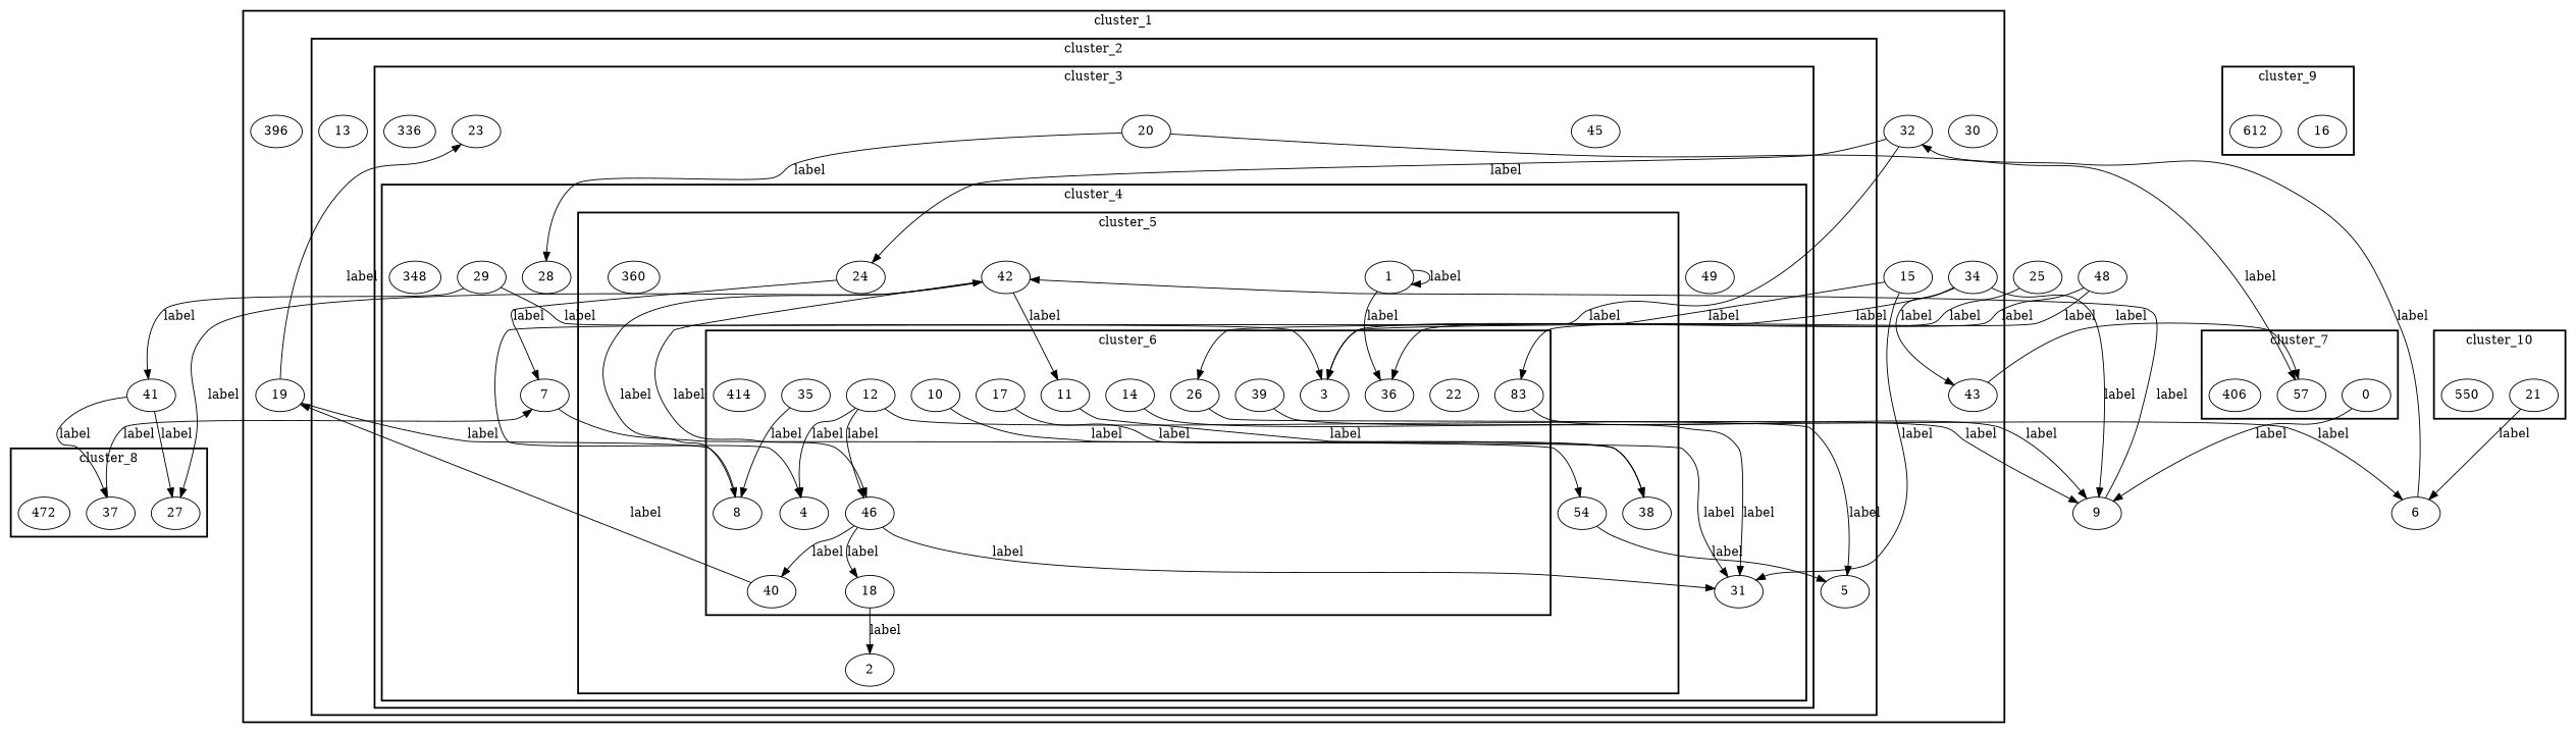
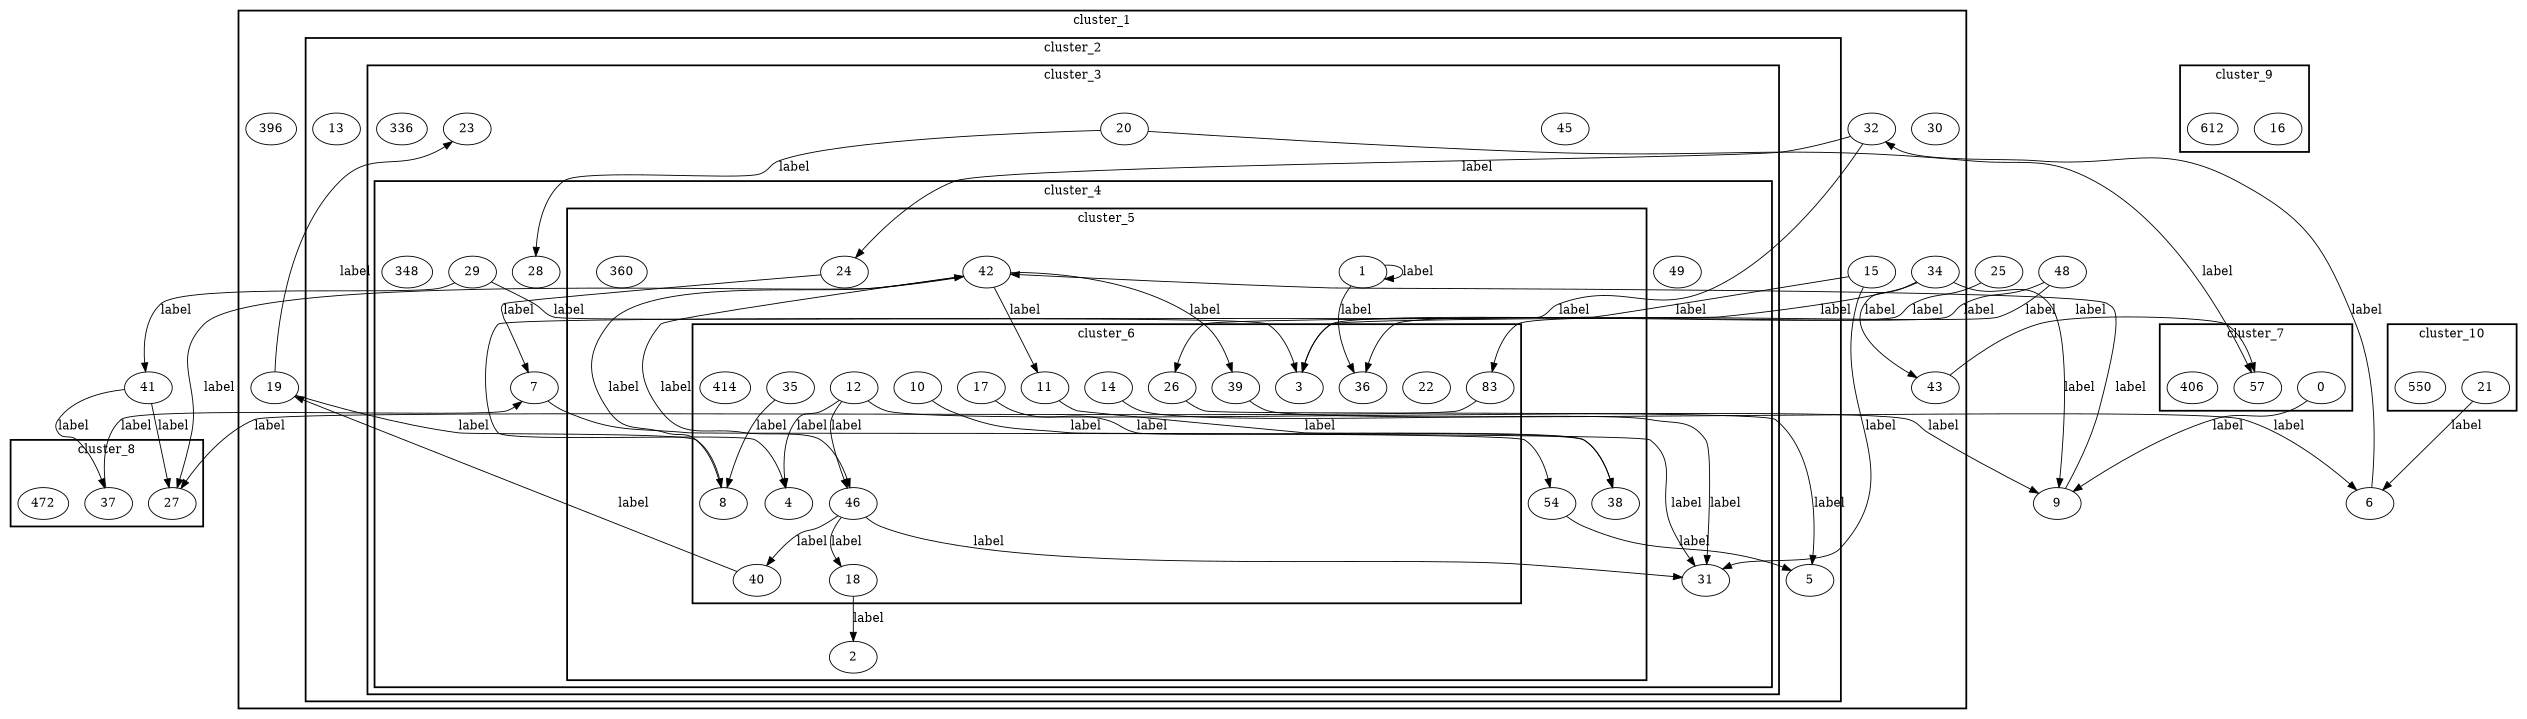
  digraph {
    splines=spline
    17
    22
    3
    39
    46
    26
    40
    10
    8
    35
    n11 [label=83]
    11
    36
    18
    12
    4
    14
    414
    1
    24
    2
    n22 [label=54]
    38
    42
    360
    49
    7
    28
    29
    31
    348
    45
    23
    20
    336
    5
    13
    30
    15
    19
    32
    34
    43
    396
    0
    n46 [label=57]
    406
    37
    27
    472
    16
    612
    21
    550
    6
    9
    41
    48
    25
    subgraph cluster_1 {
      label=cluster_1
      style=bold
      30
      15
      19
      32
      34
      43
      396
      subgraph cluster_2 {
        label=cluster_2
        style=bold
        5
        13
        subgraph cluster_3 {
          label=cluster_3
          style=bold
          45
          23
          20
          336
          subgraph cluster_4 {
            label=cluster_4
            style=bold
            49
            7
            28
            29
            31
            348
            subgraph cluster_5 {
              label=cluster_5
              style=bold
              1
              24
              2
              n22
              38
              42
              360
              subgraph cluster_6 {
                label=cluster_6
                style=bold
                17
                22
                3
                39
                46
                26
                40
                10
                8
                35
                n11
                11
                36
                18
                12
                4
                14
                414
              }
            }
          }
        }
      }
    }
    subgraph cluster_7 {
      label=cluster_7
      style=bold
      0
      n46
      406
    }
    subgraph cluster_8 {
      label=cluster_8
      style=bold
      37
      27
      472
    }
    subgraph cluster_9 {
      label=cluster_9
      style=bold
      16
      612
    }
    subgraph cluster_10 {
      label=cluster_10
      style=bold
      21
      550
    }
    17 -> 38 [label=label]
    39 -> 6 [label=label]
    46 -> 40 [label=label]
    46 -> 18 [label=label]
    46 -> 31 [label=label]
    26 -> 5 [label=label]
    40 -> 19 [label=label]
    10 -> n22 [label=label]
    8 -> 42 [label=label]
    35 -> 8 [label=label]
-   n11 -> 9 [label=label]
+   n11 -> 27 [label=label]
    11 -> 38 [label=label]
    18 -> 2 [label=label]
    12 -> 46 [label=label]
    12 -> 4 [label=label]
    12 -> 9 [label=label]
    14 -> 31 [label=label]
    1 -> 36 [label=label]
    1 -> 1 [label=label]
    24 -> 7 [label=label]
    n22 -> 5 [label=label]
+   42 -> 39 [label=label]
    42 -> 46 [label=label]
    42 -> 11 [label=label]
    42 -> 27 [label=label]
    7 -> 31 [label=label]
    29 -> 3 [label=label]
    29 -> 41 [label=label]
    20 -> 28 [label=label]
    20 -> n46 [label=label]
    15 -> 26 [label=label]
    15 -> 31 [label=label]
    19 -> 8 [label=label]
    19 -> 23 [label=label]
    32 -> 4 [label=label]
    32 -> 24 [label=label]
    34 -> 3 [label=label]
    34 -> 43 [label=label]
    34 -> 9 [label=label]
    43 -> n46 [label=label]
    0 -> 9 [label=label]
    37 -> 7 [label=label]
    21 -> 6 [label=label]
    6 -> 32 [label=label]
    9 -> 42 [label=label]
    41 -> 37 [label=label]
    41 -> 27 [label=label]
    48 -> n11 [label=label]
    48 -> 36 [label=label]
    25 -> 3 [label=label]
  }
